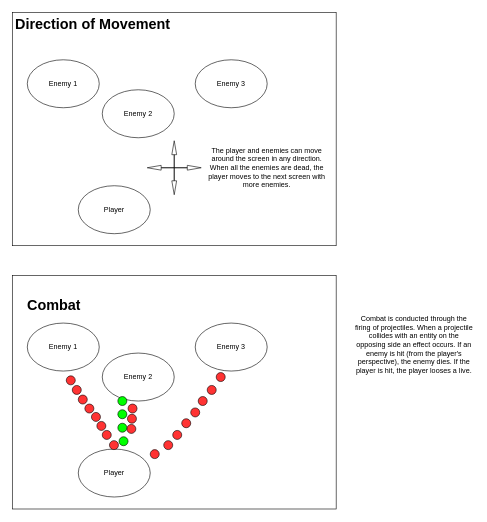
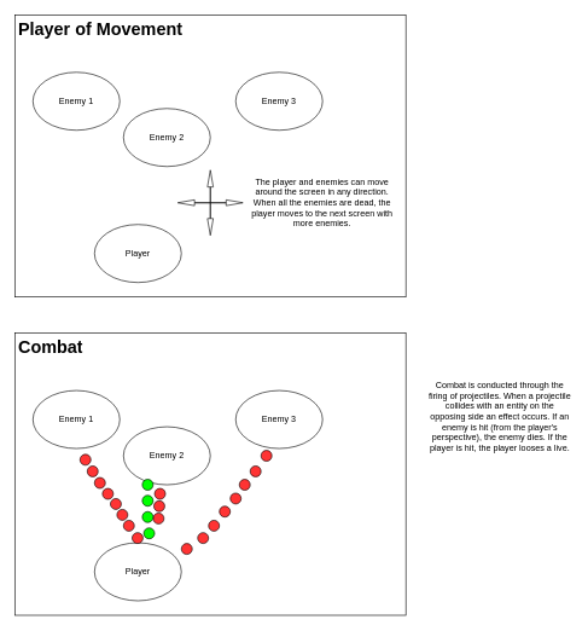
  <mxCell id="0" />
  <mxCell id="1" parent="0" />
  <mxCell id="2" value="" style="group" vertex="1" connectable="0" parent="1"><mxGeometry y="20" width="540" height="389" as="geometry" x="20" /></mxCell>
  <mxCell id="3" value="" style="rounded=0;whiteSpace=wrap;html=1;" vertex="1" parent="2"><mxGeometry width="540" height="389" as="geometry" /></mxCell>
  <mxCell id="4" value="Player" style="ellipse;whiteSpace=wrap;html=1;" vertex="1" parent="2"><mxGeometry x="110" y="289" width="120" height="80" as="geometry" /></mxCell>
  <mxCell id="5" value="Enemy 1" style="ellipse;whiteSpace=wrap;html=1;" vertex="1" parent="2"><mxGeometry x="25" y="79" width="120" height="80" as="geometry" /></mxCell>
  <mxCell id="6" value="Enemy 2" style="ellipse;whiteSpace=wrap;html=1;" vertex="1" parent="2"><mxGeometry x="150" y="129" width="120" height="80" as="geometry" /></mxCell>
  <mxCell id="7" value="Enemy 3" style="ellipse;whiteSpace=wrap;html=1;" vertex="1" parent="2"><mxGeometry x="305" y="79" width="120" height="80" as="geometry" /></mxCell>
  <mxCell id="8" value="The player and enemies can move around the screen in any direction. When all the enemies are dead, the player moves to the next screen with more enemies." style="text;html=1;strokeColor=none;fillColor=none;align=center;verticalAlign=middle;whiteSpace=wrap;rounded=0;" vertex="1" parent="2"><mxGeometry x="322" y="214" width="205" height="90" as="geometry" /></mxCell>
- <mxCell id="9" value="&lt;h1&gt;Direction of Movement&lt;/h1&gt;" style="text;html=1;strokeColor=none;fillColor=none;spacing=5;spacingTop=-20;whiteSpace=wrap;overflow=hidden;rounded=0;" vertex="1" parent="2"><mxGeometry width="290" height="40" as="geometry" /></mxCell>
+ <mxCell id="9" value="&lt;h1&gt;Player of Movement&lt;/h1&gt;" style="text;html=1;strokeColor=none;fillColor=none;spacing=5;spacingTop=-20;whiteSpace=wrap;overflow=hidden;rounded=0;" vertex="1" parent="2"><mxGeometry width="290" height="40" as="geometry" /></mxCell>
  <mxCell id="10" value="" style="html=1;shadow=0;dashed=0;align=center;verticalAlign=middle;shape=mxgraph.arrows2.quadArrow;dy=0;dx=23.23;notch=24;arrowHead=4.01;" vertex="1" parent="2"><mxGeometry x="225" y="214" width="90" height="90" as="geometry" /></mxCell>
  <mxCell id="11" value="" style="rounded=0;whiteSpace=wrap;html=1;" vertex="1" parent="1"><mxGeometry y="459" width="540" height="389" as="geometry" x="20" /></mxCell>
  <mxCell id="12" value="Player" style="ellipse;whiteSpace=wrap;html=1;" vertex="1" parent="1"><mxGeometry x="130" y="748" width="120" height="80" as="geometry" /></mxCell>
  <mxCell id="13" value="Enemy 1" style="ellipse;whiteSpace=wrap;html=1;" vertex="1" parent="1"><mxGeometry x="45" y="538" width="120" height="80" as="geometry" /></mxCell>
  <mxCell id="14" value="Enemy 2" style="ellipse;whiteSpace=wrap;html=1;" vertex="1" parent="1"><mxGeometry x="170" y="588" width="120" height="80" as="geometry" /></mxCell>
  <mxCell id="15" value="Enemy 3" style="ellipse;whiteSpace=wrap;html=1;" vertex="1" parent="1"><mxGeometry x="325" y="538" width="120" height="80" as="geometry" /></mxCell>
- <mxCell id="16" value="&lt;h1&gt;Combat&lt;/h1&gt;" style="text;html=1;strokeColor=none;fillColor=none;spacing=5;spacingTop=-20;whiteSpace=wrap;overflow=hidden;rounded=0;" vertex="1" parent="1"><mxGeometry x="40" y="489" width="290" height="40" as="geometry" /></mxCell>
+ <mxCell id="16" value="&lt;h1&gt;Combat&lt;/h1&gt;" style="text;html=1;strokeColor=none;fillColor=none;spacing=5;spacingTop=-20;whiteSpace=wrap;overflow=hidden;rounded=0;" vertex="1" parent="1"><mxGeometry y="459" width="290" height="40" as="geometry" x="20" /></mxCell>
  <mxCell id="17" value="" style="ellipse;whiteSpace=wrap;html=1;aspect=fixed;fillColor=#FF3333;" vertex="1" parent="1"><mxGeometry x="110" y="626" width="15" height="15" as="geometry" /></mxCell>
  <mxCell id="18" value="" style="ellipse;whiteSpace=wrap;html=1;aspect=fixed;fillColor=#FF3333;" vertex="1" parent="1"><mxGeometry x="120" y="642" width="15" height="15" as="geometry" /></mxCell>
  <mxCell id="19" value="" style="ellipse;whiteSpace=wrap;html=1;aspect=fixed;fillColor=#FF3333;" vertex="1" parent="1"><mxGeometry x="130" y="658" width="15" height="15" as="geometry" /></mxCell>
  <mxCell id="20" value="" style="ellipse;whiteSpace=wrap;html=1;aspect=fixed;fillColor=#FF3333;" vertex="1" parent="1"><mxGeometry x="141" y="673" width="15" height="15" as="geometry" /></mxCell>
  <mxCell id="21" value="" style="ellipse;whiteSpace=wrap;html=1;aspect=fixed;fillColor=#FF3333;" vertex="1" parent="1"><mxGeometry x="152" y="687" width="15" height="15" as="geometry" /></mxCell>
  <mxCell id="22" value="" style="ellipse;whiteSpace=wrap;html=1;aspect=fixed;fillColor=#FF3333;" vertex="1" parent="1"><mxGeometry x="161" y="702" width="15" height="15" as="geometry" /></mxCell>
  <mxCell id="23" value="" style="ellipse;whiteSpace=wrap;html=1;aspect=fixed;fillColor=#FF3333;" vertex="1" parent="1"><mxGeometry x="170" y="717" width="15" height="15" as="geometry" /></mxCell>
  <mxCell id="24" value="" style="ellipse;whiteSpace=wrap;html=1;aspect=fixed;fillColor=#FF3333;" vertex="1" parent="1"><mxGeometry x="182" y="734" width="15" height="15" as="geometry" /></mxCell>
  <mxCell id="25" value="" style="ellipse;whiteSpace=wrap;html=1;aspect=fixed;fillColor=#FF3333;" vertex="1" parent="1"><mxGeometry x="213" y="673" width="15" height="15" as="geometry" /></mxCell>
  <mxCell id="26" value="" style="ellipse;whiteSpace=wrap;html=1;aspect=fixed;fillColor=#FF3333;" vertex="1" parent="1"><mxGeometry x="212" y="690" width="15" height="15" as="geometry" /></mxCell>
  <mxCell id="27" value="" style="ellipse;whiteSpace=wrap;html=1;aspect=fixed;fillColor=#FF3333;" vertex="1" parent="1"><mxGeometry x="211" y="707" width="15" height="15" as="geometry" /></mxCell>
  <mxCell id="28" value="" style="ellipse;whiteSpace=wrap;html=1;aspect=fixed;fillColor=#FF3333;" vertex="1" parent="1"><mxGeometry x="345" y="642" width="15" height="15" as="geometry" /></mxCell>
  <mxCell id="29" value="" style="ellipse;whiteSpace=wrap;html=1;aspect=fixed;fillColor=#FF3333;" vertex="1" parent="1"><mxGeometry x="360" y="620.5" width="15" height="15" as="geometry" /></mxCell>
  <mxCell id="30" value="" style="ellipse;whiteSpace=wrap;html=1;aspect=fixed;fillColor=#FF3333;" vertex="1" parent="1"><mxGeometry x="330" y="660.5" width="15" height="15" as="geometry" /></mxCell>
  <mxCell id="31" value="" style="ellipse;whiteSpace=wrap;html=1;aspect=fixed;fillColor=#FF3333;" vertex="1" parent="1"><mxGeometry x="317.5" y="679.5" width="15" height="15" as="geometry" /></mxCell>
  <mxCell id="32" value="" style="ellipse;whiteSpace=wrap;html=1;aspect=fixed;fillColor=#FF3333;" vertex="1" parent="1"><mxGeometry x="302.5" y="697.5" width="15" height="15" as="geometry" /></mxCell>
  <mxCell id="33" value="" style="ellipse;whiteSpace=wrap;html=1;aspect=fixed;fillColor=#FF3333;" vertex="1" parent="1"><mxGeometry x="287.5" y="717" width="15" height="15" as="geometry" /></mxCell>
  <mxCell id="34" value="" style="ellipse;whiteSpace=wrap;html=1;aspect=fixed;fillColor=#FF3333;" vertex="1" parent="1"><mxGeometry x="272.5" y="734" width="15" height="15" as="geometry" /></mxCell>
  <mxCell id="35" value="" style="ellipse;whiteSpace=wrap;html=1;aspect=fixed;fillColor=#FF3333;" vertex="1" parent="1"><mxGeometry x="250" y="749" width="15" height="15" as="geometry" /></mxCell>
  <mxCell id="36" value="" style="ellipse;whiteSpace=wrap;html=1;aspect=fixed;fillColor=#00FF00;" vertex="1" parent="1"><mxGeometry x="196" y="682.5" width="15" height="15" as="geometry" /></mxCell>
  <mxCell id="37" value="" style="ellipse;whiteSpace=wrap;html=1;aspect=fixed;fillColor=#00FF00;" vertex="1" parent="1"><mxGeometry x="198" y="727.5" width="15" height="15" as="geometry" /></mxCell>
  <mxCell id="38" value="" style="ellipse;whiteSpace=wrap;html=1;aspect=fixed;fillColor=#00FF00;" vertex="1" parent="1"><mxGeometry x="196" y="705" width="15" height="15" as="geometry" /></mxCell>
  <mxCell id="39" value="" style="ellipse;whiteSpace=wrap;html=1;aspect=fixed;fillColor=#00FF00;" vertex="1" parent="1"><mxGeometry x="196" y="660.5" width="15" height="15" as="geometry" /></mxCell>
  <mxCell id="40" value="Combat is conducted through the firing of projectiles. When a projectile collides with an entity on the opposing side an effect occurs. If an enemy is hit (from the player's perspective), the enemy dies. If the player is hit, the player looses a live." style="text;html=1;strokeColor=none;fillColor=none;align=center;verticalAlign=middle;whiteSpace=wrap;rounded=0;" vertex="1" parent="1"><mxGeometry x="590" y="528" width="200" height="91" as="geometry" /></mxCell>
